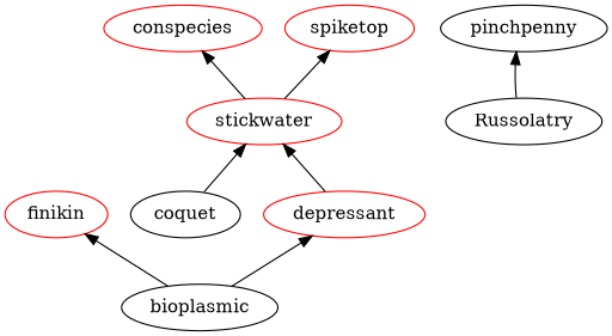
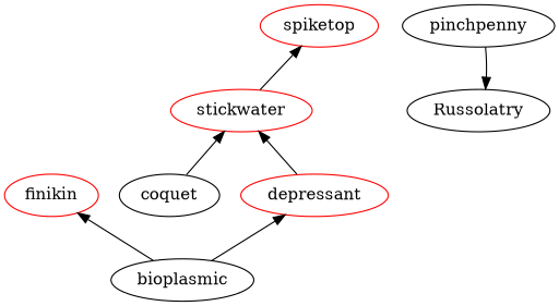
  digraph {
    node [color=red]
    edge [dir=back]
    n1 [label=stickwater]
    n2 [label=coquet color=""]
    n3 [label=depressant]
    n4 [color=black label=bioplasmic]
-   n5 [label=conspecies]
    n6 [label=finikin]
    n7 [label=pinchpenny color=""]
    n8 [label=spiketop]
    n9 [label=Russolatry color=""]
    n1 -> n2
    n1 -> n3
    n3 -> n4
-   n5 -> n1
    n6 -> n4
    n8 -> n1
-   n7 -> n9
+   n9 -> n7
  }
